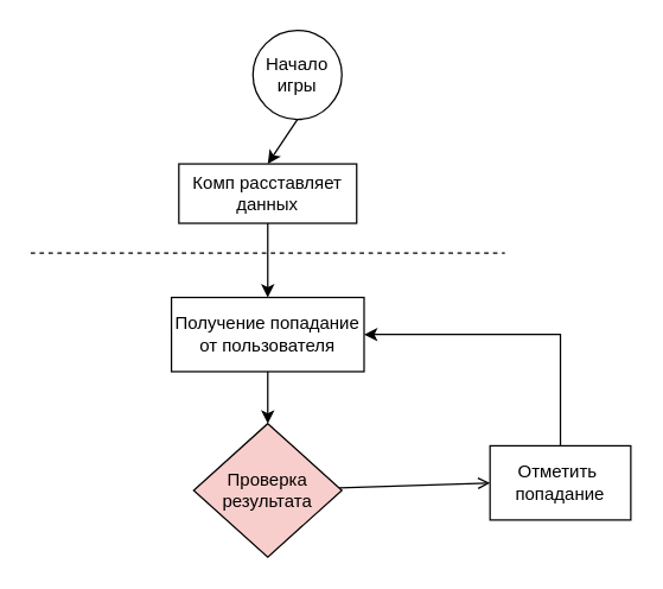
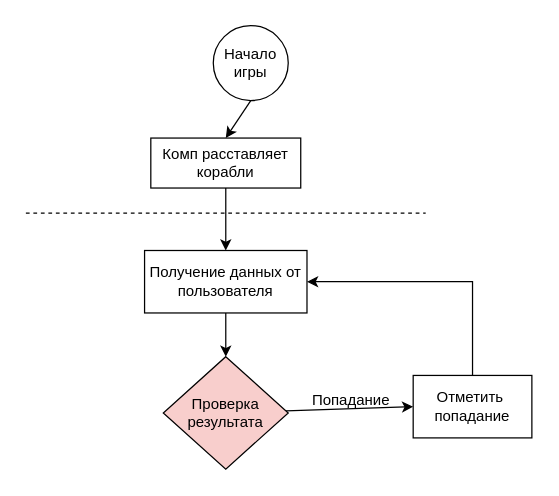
  <mxCell id="0" />
  <mxCell id="1" parent="0" />
  <mxCell id="2" value="Начало игры" style="ellipse;whiteSpace=wrap;html=1;aspect=fixed;" vertex="1" parent="1"><mxGeometry x="170" y="20" width="60" height="60" as="geometry" /></mxCell>
  <mxCell id="3" value="" style="endArrow=classic;html=1;exitX=0.5;exitY=1;exitDx=0;exitDy=0;" edge="1" parent="1" source="2"><mxGeometry width="50" height="50" relative="1" as="geometry"><mxPoint x="170" y="430" as="sourcePoint" /><mxPoint x="180" y="110" as="targetPoint" /></mxGeometry></mxCell>
- <mxCell id="4" value="Комп расставляет данных" style="rounded=0;whiteSpace=wrap;html=1;" vertex="1" parent="1"><mxGeometry x="120" y="110" width="120" height="40" as="geometry" /></mxCell>
+ <mxCell id="4" value="Комп расставляет корабли" style="rounded=0;whiteSpace=wrap;html=1;" vertex="1" parent="1"><mxGeometry x="120" y="110" width="120" height="40" as="geometry" /></mxCell>
  <mxCell id="5" value="" style="endArrow=classic;html=1;exitX=0.5;exitY=1;exitDx=0;exitDy=0;" edge="1" parent="1" source="4"><mxGeometry width="50" height="50" relative="1" as="geometry"><mxPoint x="170" y="420" as="sourcePoint" /><mxPoint x="180" y="200" as="targetPoint" /></mxGeometry></mxCell>
  <mxCell id="6" value="" style="endArrow=none;dashed=1;html=1;" edge="1" parent="1"><mxGeometry width="50" height="50" relative="1" as="geometry"><mxPoint x="20" y="170" as="sourcePoint" /><mxPoint x="340" y="170" as="targetPoint" /></mxGeometry></mxCell>
- <mxCell id="7" value="Получение попадание от пользователя" style="rounded=0;whiteSpace=wrap;html=1;" vertex="1" parent="1"><mxGeometry x="115" y="200" width="130" height="50" as="geometry" /></mxCell>
+ <mxCell id="7" value="Получение данных от пользователя" style="rounded=0;whiteSpace=wrap;html=1;" vertex="1" parent="1"><mxGeometry x="115" y="200" width="130" height="50" as="geometry" /></mxCell>
  <mxCell id="8" value="" style="endArrow=classic;html=1;entryX=0.5;entryY=0;entryDx=0;entryDy=0;" edge="1" parent="1" target="9"><mxGeometry width="50" height="50" relative="1" as="geometry"><mxPoint x="180" y="250" as="sourcePoint" /><mxPoint x="180" y="280" as="targetPoint" /></mxGeometry></mxCell>
  <mxCell id="9" value="Проверка результата" style="rhombus;whiteSpace=wrap;html=1;fillColor=#f8cecc;" vertex="1" parent="1"><mxGeometry x="130" y="285" width="100" height="90" as="geometry" /></mxCell>
  <mxCell id="10" style="edgeStyle=orthogonalEdgeStyle;rounded=0;orthogonalLoop=1;jettySize=auto;html=1;exitX=0.5;exitY=0;exitDx=0;exitDy=0;entryX=1;entryY=0.5;entryDx=0;entryDy=0;" edge="1" parent="1" source="11" target="7"><mxGeometry relative="1" as="geometry" /></mxCell>
  <mxCell id="11" value="Отметить&amp;nbsp;&lt;br&gt;попадание" style="rounded=0;whiteSpace=wrap;html=1;" vertex="1" parent="1"><mxGeometry x="330" y="300" width="95" height="50" as="geometry" /></mxCell>
- <mxCell id="12" value="" style="endArrow=open;html=1;entryX=0;entryY=0.5;entryDx=0;entryDy=0;" edge="1" parent="1" source="9" target="11"><mxGeometry width="50" height="50" relative="1" as="geometry"><mxPoint x="170" y="410" as="sourcePoint" /><mxPoint x="220" y="360" as="targetPoint" /></mxGeometry></mxCell>
+ <mxCell id="12" value="" style="endArrow=classic;html=1;entryX=0;entryY=0.5;entryDx=0;entryDy=0;" edge="1" parent="1" source="9" target="11"><mxGeometry width="50" height="50" relative="1" as="geometry"><mxPoint x="170" y="410" as="sourcePoint" /><mxPoint x="220" y="360" as="targetPoint" /></mxGeometry></mxCell>
+ <mxCell id="13" value="Попадание" style="text;html=1;align=center;verticalAlign=middle;resizable=0;points=[];autosize=1;" vertex="1" parent="1"><mxGeometry x="240" y="310" width="80" height="20" as="geometry" /></mxCell>
